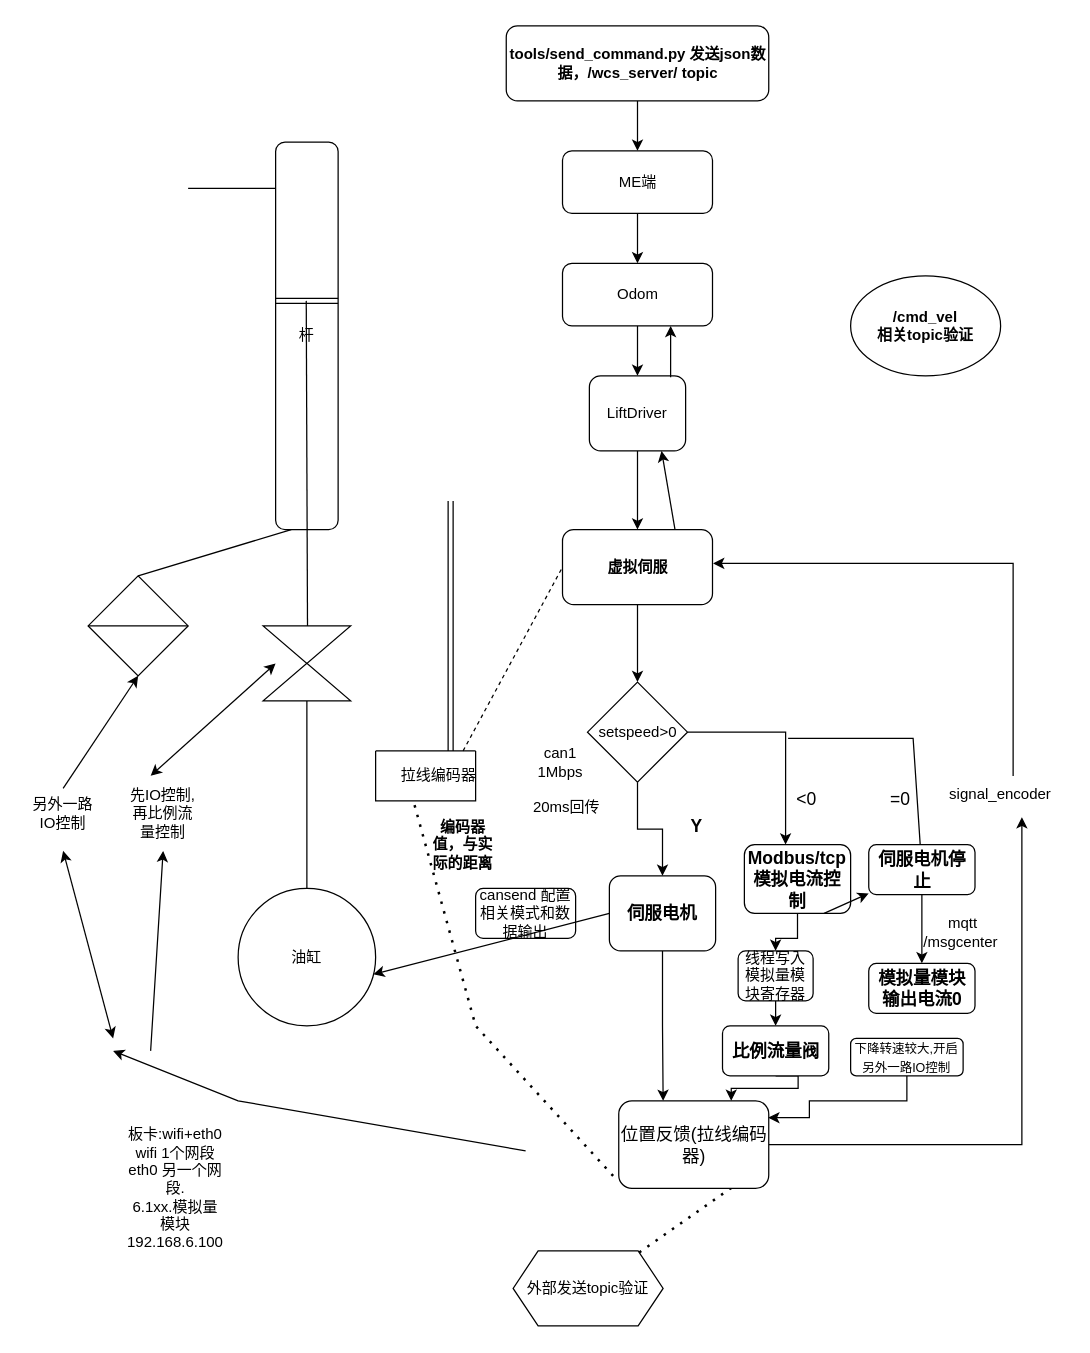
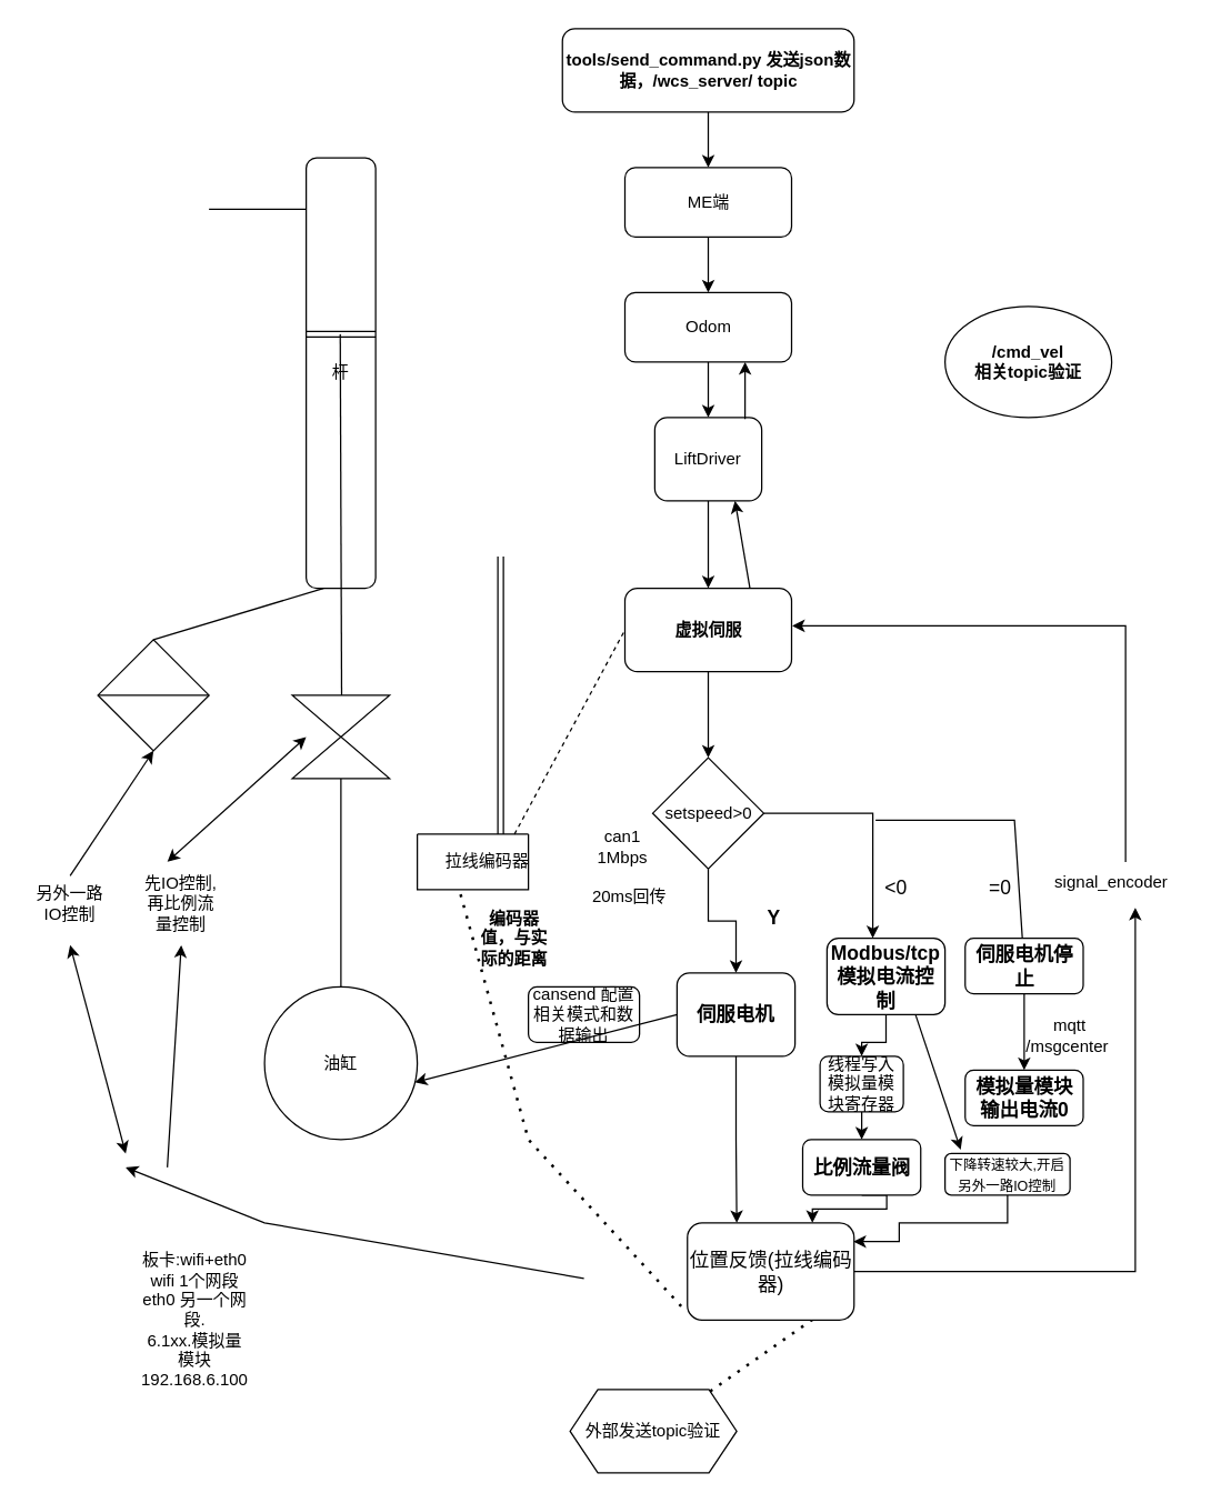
  <mxCell id="0" />
  <mxCell id="1" parent="0" />
  <mxCell id="2" style="edgeStyle=orthogonalEdgeStyle;rounded=0;orthogonalLoop=1;jettySize=auto;html=1;exitX=0.5;exitY=1;exitDx=0;exitDy=0;entryX=0.5;entryY=0;entryDx=0;entryDy=0;fontSize=14;" parent="1" source="3" target="38" edge="1"><mxGeometry relative="1" as="geometry" /></mxCell>
  <mxCell id="3" value="&lt;b&gt;虚拟伺服&lt;/b&gt;" style="rounded=1;whiteSpace=wrap;html=1;" parent="1" vertex="1"><mxGeometry x="449.5" y="423" width="120" height="60" as="geometry" /></mxCell>
  <mxCell id="4" value="杆" style="rounded=1;whiteSpace=wrap;html=1;" parent="1" vertex="1"><mxGeometry x="220" y="113" width="50" height="310" as="geometry" /></mxCell>
  <mxCell id="5" value="" style="endArrow=none;html=1;rounded=0;" parent="1" edge="1"><mxGeometry width="50" height="50" relative="1" as="geometry"><mxPoint x="245.5" y="500" as="sourcePoint" /><mxPoint x="244.5" y="240" as="targetPoint" /></mxGeometry></mxCell>
  <mxCell id="6" value="" style="shape=collate;whiteSpace=wrap;html=1;" parent="1" vertex="1"><mxGeometry x="210" y="500" width="70" height="60" as="geometry" /></mxCell>
  <mxCell id="7" value="" style="endArrow=none;html=1;rounded=0;entryX=0.5;entryY=1;entryDx=0;entryDy=0;" parent="1" target="6" edge="1"><mxGeometry width="50" height="50" relative="1" as="geometry"><mxPoint x="245" y="710" as="sourcePoint" /><mxPoint x="290" y="560" as="targetPoint" /></mxGeometry></mxCell>
  <mxCell id="8" value="油缸" style="ellipse;whiteSpace=wrap;html=1;aspect=fixed;" parent="1" vertex="1"><mxGeometry x="190" y="710" width="110" height="110" as="geometry" /></mxCell>
  <mxCell id="9" value="" style="swimlane;startSize=0;" parent="1" vertex="1"><mxGeometry x="300" y="600" width="80" height="40" as="geometry" /></mxCell>
  <mxCell id="10" value="" style="shape=link;html=1;rounded=0;" parent="1" edge="1"><mxGeometry width="100" relative="1" as="geometry"><mxPoint x="220" y="240" as="sourcePoint" /><mxPoint x="270" y="240" as="targetPoint" /></mxGeometry></mxCell>
  <mxCell id="11" value="" style="shape=link;html=1;rounded=0;entryX=0.75;entryY=0;entryDx=0;entryDy=0;" parent="1" target="9" edge="1"><mxGeometry width="100" relative="1" as="geometry"><mxPoint x="360" y="400" as="sourcePoint" /><mxPoint x="460" y="500" as="targetPoint" /></mxGeometry></mxCell>
  <mxCell id="12" value="拉线编码器" style="text;html=1;align=center;verticalAlign=middle;resizable=0;points=[];autosize=1;strokeColor=none;fillColor=none;" parent="1" vertex="1"><mxGeometry x="310" y="610" width="80" height="20" as="geometry" /></mxCell>
  <mxCell id="13" style="edgeStyle=orthogonalEdgeStyle;rounded=0;orthogonalLoop=1;jettySize=auto;html=1;exitX=0.5;exitY=0;exitDx=0;exitDy=0;" parent="1" source="14" edge="1"><mxGeometry relative="1" as="geometry"><mxPoint x="510" y="120" as="targetPoint" /></mxGeometry></mxCell>
  <mxCell id="14" value="ME端" style="rounded=1;whiteSpace=wrap;html=1;" parent="1" vertex="1"><mxGeometry x="449.5" y="120" width="120" height="50" as="geometry" /></mxCell>
  <mxCell id="15" value="can1 1Mbps" style="text;html=1;strokeColor=none;fillColor=none;align=center;verticalAlign=middle;whiteSpace=wrap;rounded=0;" parent="1" vertex="1"><mxGeometry x="418" y="594" width="60" height="30" as="geometry" /></mxCell>
  <mxCell id="16" value="先IO控制,再比例流量控制" style="text;html=1;strokeColor=none;fillColor=none;align=center;verticalAlign=middle;whiteSpace=wrap;rounded=0;" parent="1" vertex="1"><mxGeometry x="100" y="620" width="60" height="60" as="geometry" /></mxCell>
  <mxCell id="17" value="" style="endArrow=classic;startArrow=classic;html=1;rounded=0;" parent="1" edge="1"><mxGeometry width="50" height="50" relative="1" as="geometry"><mxPoint x="120" y="620" as="sourcePoint" /><mxPoint x="220" y="530" as="targetPoint" /></mxGeometry></mxCell>
  <mxCell id="18" value="mqtt /msgcenter&amp;nbsp;" style="text;html=1;strokeColor=none;fillColor=none;align=center;verticalAlign=middle;whiteSpace=wrap;rounded=0;" parent="1" vertex="1"><mxGeometry x="740" y="730" width="60" height="30" as="geometry" /></mxCell>
  <mxCell id="19" value="" style="endArrow=classic;html=1;rounded=0;" parent="1" edge="1"><mxGeometry width="50" height="50" relative="1" as="geometry"><mxPoint x="420" y="920" as="sourcePoint" /><mxPoint x="90" y="840" as="targetPoint" /><Array as="points"><mxPoint x="190" y="880" /></Array></mxGeometry></mxCell>
  <mxCell id="20" value="&lt;b&gt;编码器值，与实际的距离&lt;/b&gt;" style="text;html=1;strokeColor=none;fillColor=none;align=center;verticalAlign=middle;whiteSpace=wrap;rounded=0;" parent="1" vertex="1"><mxGeometry x="340" y="660" width="60" height="30" as="geometry" /></mxCell>
  <mxCell id="21" value="cansend 配置相关模式和数据输出" style="rounded=1;whiteSpace=wrap;html=1;" parent="1" vertex="1"><mxGeometry x="380" y="710" width="80" height="40" as="geometry" /></mxCell>
  <mxCell id="22" value="" style="endArrow=none;html=1;rounded=0;" parent="1" edge="1"><mxGeometry width="50" height="50" relative="1" as="geometry"><mxPoint x="150" y="150" as="sourcePoint" /><mxPoint x="220" y="150" as="targetPoint" /></mxGeometry></mxCell>
  <mxCell id="23" value="" style="endArrow=classic;html=1;rounded=0;" parent="1" edge="1"><mxGeometry width="50" height="50" relative="1" as="geometry"><mxPoint x="120" y="840" as="sourcePoint" /><mxPoint x="130" y="680" as="targetPoint" /></mxGeometry></mxCell>
  <mxCell id="24" style="edgeStyle=orthogonalEdgeStyle;rounded=0;orthogonalLoop=1;jettySize=auto;html=1;exitX=1;exitY=0.5;exitDx=0;exitDy=0;fontSize=14;" parent="1" source="25" target="3" edge="1"><mxGeometry relative="1" as="geometry" /></mxCell>
  <mxCell id="25" value="LiftDriver" style="rounded=1;whiteSpace=wrap;html=1;direction=south;" parent="1" vertex="1"><mxGeometry x="471" y="300" width="77" height="60" as="geometry" /></mxCell>
  <mxCell id="26" value="外部发送topic验证" style="shape=hexagon;perimeter=hexagonPerimeter2;whiteSpace=wrap;html=1;fixedSize=1;" parent="1" vertex="1"><mxGeometry x="410" y="1000" width="120" height="60" as="geometry" /></mxCell>
  <mxCell id="27" value="" style="endArrow=none;dashed=1;html=1;dashPattern=1 3;strokeWidth=2;rounded=0;entryX=0.5;entryY=1;entryDx=0;entryDy=0;" parent="1" source="26" edge="1"><mxGeometry width="50" height="50" relative="1" as="geometry"><mxPoint x="740" y="910" as="sourcePoint" /><mxPoint x="612.5" y="930" as="targetPoint" /></mxGeometry></mxCell>
  <mxCell id="28" value="" style="endArrow=classic;html=1;rounded=0;exitX=0.5;exitY=1;exitDx=0;exitDy=0;" parent="1" source="14" target="59" edge="1"><mxGeometry width="50" height="50" relative="1" as="geometry"><mxPoint x="410" y="340" as="sourcePoint" /><mxPoint x="460" y="290" as="targetPoint" /></mxGeometry></mxCell>
  <mxCell id="29" value="20ms回传" style="text;html=1;strokeColor=none;fillColor=none;align=center;verticalAlign=middle;whiteSpace=wrap;rounded=0;" parent="1" vertex="1"><mxGeometry x="423" y="630" width="60" height="30" as="geometry" /></mxCell>
  <mxCell id="30" style="edgeStyle=orthogonalEdgeStyle;rounded=0;orthogonalLoop=1;jettySize=auto;html=1;fontSize=14;" parent="1" source="31" edge="1"><mxGeometry relative="1" as="geometry"><Array as="points"><mxPoint x="810" y="450" /></Array><mxPoint x="570" y="450" as="targetPoint" /></mxGeometry></mxCell>
  <mxCell id="31" value="signal_encoder" style="text;html=1;strokeColor=none;fillColor=none;align=center;verticalAlign=middle;whiteSpace=wrap;rounded=0;" parent="1" vertex="1"><mxGeometry x="750" y="620" width="100" height="30" as="geometry" /></mxCell>
  <mxCell id="32" value="&lt;b&gt;/cmd_vel&lt;br&gt;相关topic验证&lt;/b&gt;" style="ellipse;whiteSpace=wrap;html=1;" parent="1" vertex="1"><mxGeometry x="680" y="220" width="120" height="80" as="geometry" /></mxCell>
  <mxCell id="33" value="" style="edgeStyle=orthogonalEdgeStyle;rounded=0;orthogonalLoop=1;jettySize=auto;html=1;" parent="1" source="34" target="14" edge="1"><mxGeometry relative="1" as="geometry" /></mxCell>
  <mxCell id="34" value="&lt;b&gt;tools/send_command.py 发送json数据，/wcs_server/ topic&lt;/b&gt;" style="rounded=1;whiteSpace=wrap;html=1;" parent="1" vertex="1"><mxGeometry x="404.5" y="20" width="210" height="60" as="geometry" /></mxCell>
  <mxCell id="35" value="" style="endArrow=classic;html=1;rounded=0;exitX=0.75;exitY=0;exitDx=0;exitDy=0;entryX=1;entryY=0.25;entryDx=0;entryDy=0;" parent="1" source="3" target="25" edge="1"><mxGeometry width="50" height="50" relative="1" as="geometry"><mxPoint x="410" y="450" as="sourcePoint" /><mxPoint x="550" y="370" as="targetPoint" /><Array as="points" /></mxGeometry></mxCell>
  <mxCell id="36" style="edgeStyle=orthogonalEdgeStyle;rounded=0;orthogonalLoop=1;jettySize=auto;html=1;exitX=0.5;exitY=1;exitDx=0;exitDy=0;entryX=0.5;entryY=0;entryDx=0;entryDy=0;fontSize=14;" parent="1" source="38" target="40" edge="1"><mxGeometry relative="1" as="geometry" /></mxCell>
  <mxCell id="37" style="edgeStyle=orthogonalEdgeStyle;rounded=0;orthogonalLoop=1;jettySize=auto;html=1;exitX=1;exitY=0.5;exitDx=0;exitDy=0;entryX=0.388;entryY=0;entryDx=0;entryDy=0;entryPerimeter=0;fontSize=14;" parent="1" source="38" target="46" edge="1"><mxGeometry relative="1" as="geometry" /></mxCell>
  <mxCell id="38" value="setspeed&amp;gt;0" style="rhombus;whiteSpace=wrap;html=1;" parent="1" vertex="1"><mxGeometry x="469.5" y="545" width="80" height="80" as="geometry" /></mxCell>
  <mxCell id="39" style="edgeStyle=orthogonalEdgeStyle;rounded=0;orthogonalLoop=1;jettySize=auto;html=1;fontSize=14;entryX=0.296;entryY=0;entryDx=0;entryDy=0;entryPerimeter=0;" parent="1" source="40" target="50" edge="1"><mxGeometry relative="1" as="geometry"><mxPoint x="529" y="840" as="targetPoint" /></mxGeometry></mxCell>
  <mxCell id="40" value="伺服电机" style="rounded=1;whiteSpace=wrap;html=1;fontStyle=1;fontSize=14;" parent="1" vertex="1"><mxGeometry x="487" y="700" width="85" height="60" as="geometry" /></mxCell>
  <mxCell id="41" value="" style="endArrow=classic;html=1;rounded=0;fontSize=14;entryX=0.983;entryY=0.625;entryDx=0;entryDy=0;entryPerimeter=0;exitX=0;exitY=0.5;exitDx=0;exitDy=0;" parent="1" source="40" target="8" edge="1"><mxGeometry width="50" height="50" relative="1" as="geometry"><mxPoint x="517" y="570" as="sourcePoint" /><mxPoint x="350" y="780" as="targetPoint" /><Array as="points" /></mxGeometry></mxCell>
  <mxCell id="42" value="&lt;b&gt;Y&lt;/b&gt;" style="text;html=1;strokeColor=none;fillColor=none;align=center;verticalAlign=middle;whiteSpace=wrap;rounded=0;fontSize=14;" parent="1" vertex="1"><mxGeometry x="527" y="645" width="60" height="30" as="geometry" /></mxCell>
  <mxCell id="43" value="&amp;lt;0" style="text;html=1;strokeColor=none;fillColor=none;align=center;verticalAlign=middle;whiteSpace=wrap;rounded=0;fontSize=14;" parent="1" vertex="1"><mxGeometry x="614.5" y="624" width="60" height="30" as="geometry" /></mxCell>
  <mxCell id="44" value="" style="endArrow=none;dashed=1;html=1;rounded=0;fontSize=14;entryX=0;entryY=0.5;entryDx=0;entryDy=0;exitX=0.875;exitY=0;exitDx=0;exitDy=0;exitPerimeter=0;" parent="1" source="9" target="3" edge="1"><mxGeometry width="50" height="50" relative="1" as="geometry"><mxPoint x="460" y="690" as="sourcePoint" /><mxPoint x="510" y="640" as="targetPoint" /></mxGeometry></mxCell>
  <mxCell id="45" value="" style="edgeStyle=orthogonalEdgeStyle;rounded=0;orthogonalLoop=1;jettySize=auto;html=1;" parent="1" source="46" target="61" edge="1"><mxGeometry relative="1" as="geometry" /></mxCell>
  <mxCell id="46" value="Modbus/tcp模拟电流控制" style="rounded=1;whiteSpace=wrap;html=1;fontStyle=1;fontSize=14;" parent="1" vertex="1"><mxGeometry x="595" y="675" width="85" height="55" as="geometry" /></mxCell>
  <mxCell id="47" style="edgeStyle=orthogonalEdgeStyle;rounded=0;orthogonalLoop=1;jettySize=auto;html=1;exitX=0.5;exitY=1;exitDx=0;exitDy=0;fontSize=14;entryX=0.75;entryY=0;entryDx=0;entryDy=0;" parent="1" source="48" target="50" edge="1"><mxGeometry relative="1" as="geometry"><mxPoint x="650" y="890" as="targetPoint" /><Array as="points"><mxPoint x="638" y="870" /><mxPoint x="585" y="870" /></Array></mxGeometry></mxCell>
  <mxCell id="48" value="比例流量阀" style="rounded=1;whiteSpace=wrap;html=1;fontStyle=1;fontSize=14;" parent="1" vertex="1"><mxGeometry x="577.5" y="820" width="85" height="40" as="geometry" /></mxCell>
  <mxCell id="49" style="edgeStyle=orthogonalEdgeStyle;rounded=0;orthogonalLoop=1;jettySize=auto;html=1;entryX=0.67;entryY=1.1;entryDx=0;entryDy=0;entryPerimeter=0;fontSize=14;" parent="1" source="50" target="31" edge="1"><mxGeometry relative="1" as="geometry" /></mxCell>
  <mxCell id="50" value="位置反馈(拉线编码器)" style="rounded=1;whiteSpace=wrap;html=1;fontSize=14;" parent="1" vertex="1"><mxGeometry x="494.5" y="880" width="120" height="70" as="geometry" /></mxCell>
  <mxCell id="51" value="模拟量模块输出电流0" style="rounded=1;whiteSpace=wrap;html=1;fontStyle=1;fontSize=14;" parent="1" vertex="1"><mxGeometry x="694.5" y="770" width="85" height="40" as="geometry" /></mxCell>
  <mxCell id="52" value="" style="edgeStyle=orthogonalEdgeStyle;rounded=0;orthogonalLoop=1;jettySize=auto;html=1;" parent="1" source="53" target="51" edge="1"><mxGeometry relative="1" as="geometry" /></mxCell>
  <mxCell id="53" value="伺服电机停止" style="rounded=1;whiteSpace=wrap;html=1;fontStyle=1;fontSize=14;" parent="1" vertex="1"><mxGeometry x="694.5" y="675" width="85" height="40" as="geometry" /></mxCell>
  <mxCell id="54" value="" style="endArrow=none;html=1;rounded=0;" parent="1" source="53" edge="1"><mxGeometry width="50" height="50" relative="1" as="geometry"><mxPoint x="740" y="670" as="sourcePoint" /><mxPoint x="630" y="590" as="targetPoint" /><Array as="points"><mxPoint x="730" y="590" /><mxPoint x="680" y="590" /></Array></mxGeometry></mxCell>
  <mxCell id="55" value="=0" style="text;html=1;strokeColor=none;fillColor=none;align=center;verticalAlign=middle;whiteSpace=wrap;rounded=0;fontSize=14;" parent="1" vertex="1"><mxGeometry x="690" y="624" width="60" height="30" as="geometry" /></mxCell>
  <mxCell id="56" value="板卡:wifi+eth0&lt;br&gt;wifi 1个网段&lt;br&gt;eth0 另一个网段.&lt;br&gt;6.1xx.模拟量模块192.168.6.100" style="text;html=1;strokeColor=none;fillColor=none;align=center;verticalAlign=middle;whiteSpace=wrap;rounded=0;" parent="1" vertex="1"><mxGeometry x="100" y="910" width="80" height="80" as="geometry" /></mxCell>
  <mxCell id="57" value="" style="endArrow=none;dashed=1;html=1;dashPattern=1 3;strokeWidth=2;rounded=0;entryX=0.388;entryY=1.075;entryDx=0;entryDy=0;entryPerimeter=0;" parent="1" target="9" edge="1"><mxGeometry width="50" height="50" relative="1" as="geometry"><mxPoint x="490" y="940" as="sourcePoint" /><mxPoint x="460" y="890" as="targetPoint" /><Array as="points"><mxPoint x="380" y="820" /></Array></mxGeometry></mxCell>
  <mxCell id="58" value="" style="edgeStyle=orthogonalEdgeStyle;rounded=0;orthogonalLoop=1;jettySize=auto;html=1;" parent="1" source="59" target="25" edge="1"><mxGeometry relative="1" as="geometry" /></mxCell>
  <mxCell id="59" value="Odom" style="rounded=1;whiteSpace=wrap;html=1;" parent="1" vertex="1"><mxGeometry x="449.5" y="210" width="120" height="50" as="geometry" /></mxCell>
  <mxCell id="60" value="" style="endArrow=classic;html=1;rounded=0;exitX=0.017;exitY=0.156;exitDx=0;exitDy=0;exitPerimeter=0;" parent="1" source="25" target="59" edge="1"><mxGeometry width="50" height="50" relative="1" as="geometry"><mxPoint x="620" y="380" as="sourcePoint" /><mxPoint x="530" y="270" as="targetPoint" /><Array as="points"><mxPoint x="536" y="280" /><mxPoint x="536" y="260" /></Array></mxGeometry></mxCell>
  <mxCell id="61" value="线程写入模拟量模块寄存器" style="rounded=1;whiteSpace=wrap;html=1;" parent="1" vertex="1"><mxGeometry x="590" y="760" width="60" height="40" as="geometry" /></mxCell>
  <mxCell id="62" value="" style="endArrow=classic;html=1;rounded=0;entryX=0.5;entryY=0;entryDx=0;entryDy=0;" parent="1" source="61" target="48" edge="1"><mxGeometry width="50" height="50" relative="1" as="geometry"><mxPoint x="460" y="850" as="sourcePoint" /><mxPoint x="510" y="800" as="targetPoint" /></mxGeometry></mxCell>
  <mxCell id="63" value="另外一路IO控制" style="text;html=1;strokeColor=none;fillColor=none;align=center;verticalAlign=middle;whiteSpace=wrap;rounded=0;" parent="1" vertex="1"><mxGeometry x="20" y="620" width="60" height="60" as="geometry" /></mxCell>
  <mxCell id="64" value="" style="endArrow=classic;startArrow=classic;html=1;rounded=0;entryX=0.5;entryY=1;entryDx=0;entryDy=0;" parent="1" target="63" edge="1"><mxGeometry width="50" height="50" relative="1" as="geometry"><mxPoint x="90" y="830" as="sourcePoint" /><mxPoint x="70" y="740" as="targetPoint" /></mxGeometry></mxCell>
  <mxCell id="65" value="" style="endArrow=classic;html=1;rounded=0;exitX=0.5;exitY=0.167;exitDx=0;exitDy=0;exitPerimeter=0;" parent="1" source="63" edge="1"><mxGeometry width="50" height="50" relative="1" as="geometry"><mxPoint x="40" y="660" as="sourcePoint" /><mxPoint x="110" y="540" as="targetPoint" /></mxGeometry></mxCell>
  <mxCell id="66" value="" style="shape=sortShape;perimeter=rhombusPerimeter;whiteSpace=wrap;html=1;" parent="1" vertex="1"><mxGeometry x="70" y="460" width="80" height="80" as="geometry" /></mxCell>
  <mxCell id="67" value="" style="endArrow=none;html=1;rounded=0;exitX=0.5;exitY=0;exitDx=0;exitDy=0;entryX=0.25;entryY=1;entryDx=0;entryDy=0;" parent="1" source="66" target="4" edge="1"><mxGeometry width="50" height="50" relative="1" as="geometry"><mxPoint x="220" y="450" as="sourcePoint" /><mxPoint x="270" y="400" as="targetPoint" /></mxGeometry></mxCell>
  <mxCell id="68" style="edgeStyle=orthogonalEdgeStyle;rounded=0;orthogonalLoop=1;jettySize=auto;html=1;entryX=0.997;entryY=0.192;entryDx=0;entryDy=0;entryPerimeter=0;" parent="1" source="69" target="50" edge="1"><mxGeometry relative="1" as="geometry"><Array as="points"><mxPoint x="725" y="880" /><mxPoint x="647" y="880" /><mxPoint x="647" y="893" /></Array></mxGeometry></mxCell>
  <mxCell id="69" value="&lt;font style=&quot;font-size: 10px;&quot;&gt;下降转速较大,开启另外一路IO控制&lt;/font&gt;" style="rounded=1;whiteSpace=wrap;html=1;" parent="1" vertex="1"><mxGeometry x="680" y="830" width="90" height="30" as="geometry" /></mxCell>
- <mxCell id="70" value="" style="endArrow=classic;html=1;rounded=0;exitX=0.75;exitY=1;exitDx=0;exitDy=0;" parent="1" source="46" target="53" edge="1"><mxGeometry width="50" height="50" relative="1" as="geometry"><mxPoint x="650" y="780" as="sourcePoint" /><mxPoint x="700" y="730" as="targetPoint" /></mxGeometry></mxCell>
+ <mxCell id="70" value="" style="endArrow=classic;html=1;rounded=0;entryX=0.125;entryY=-0.092;entryDx=0;entryDy=0;entryPerimeter=0;exitX=0.75;exitY=1;exitDx=0;exitDy=0;" parent="1" source="46" target="69" edge="1"><mxGeometry width="50" height="50" relative="1" as="geometry"><mxPoint x="650" y="780" as="sourcePoint" /><mxPoint x="700" y="730" as="targetPoint" /></mxGeometry></mxCell>
